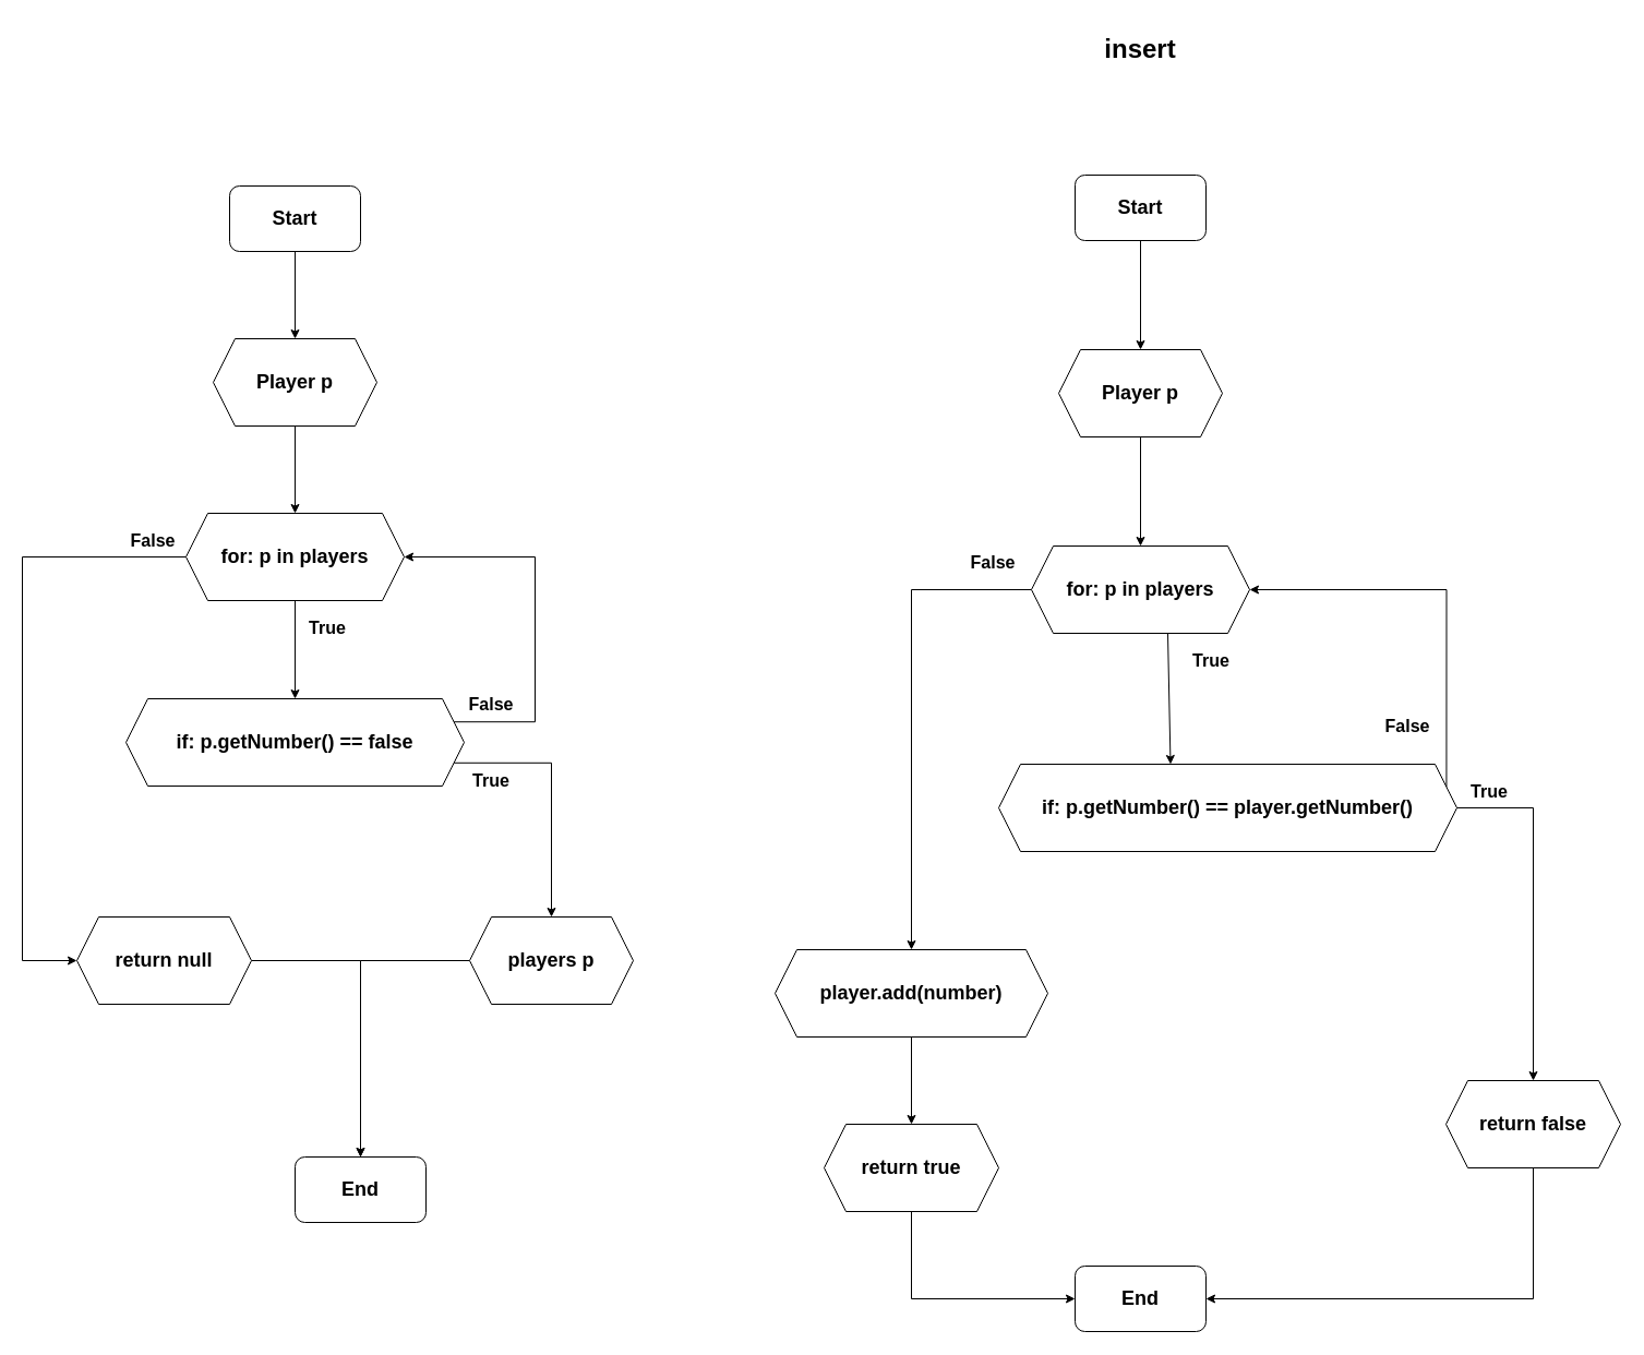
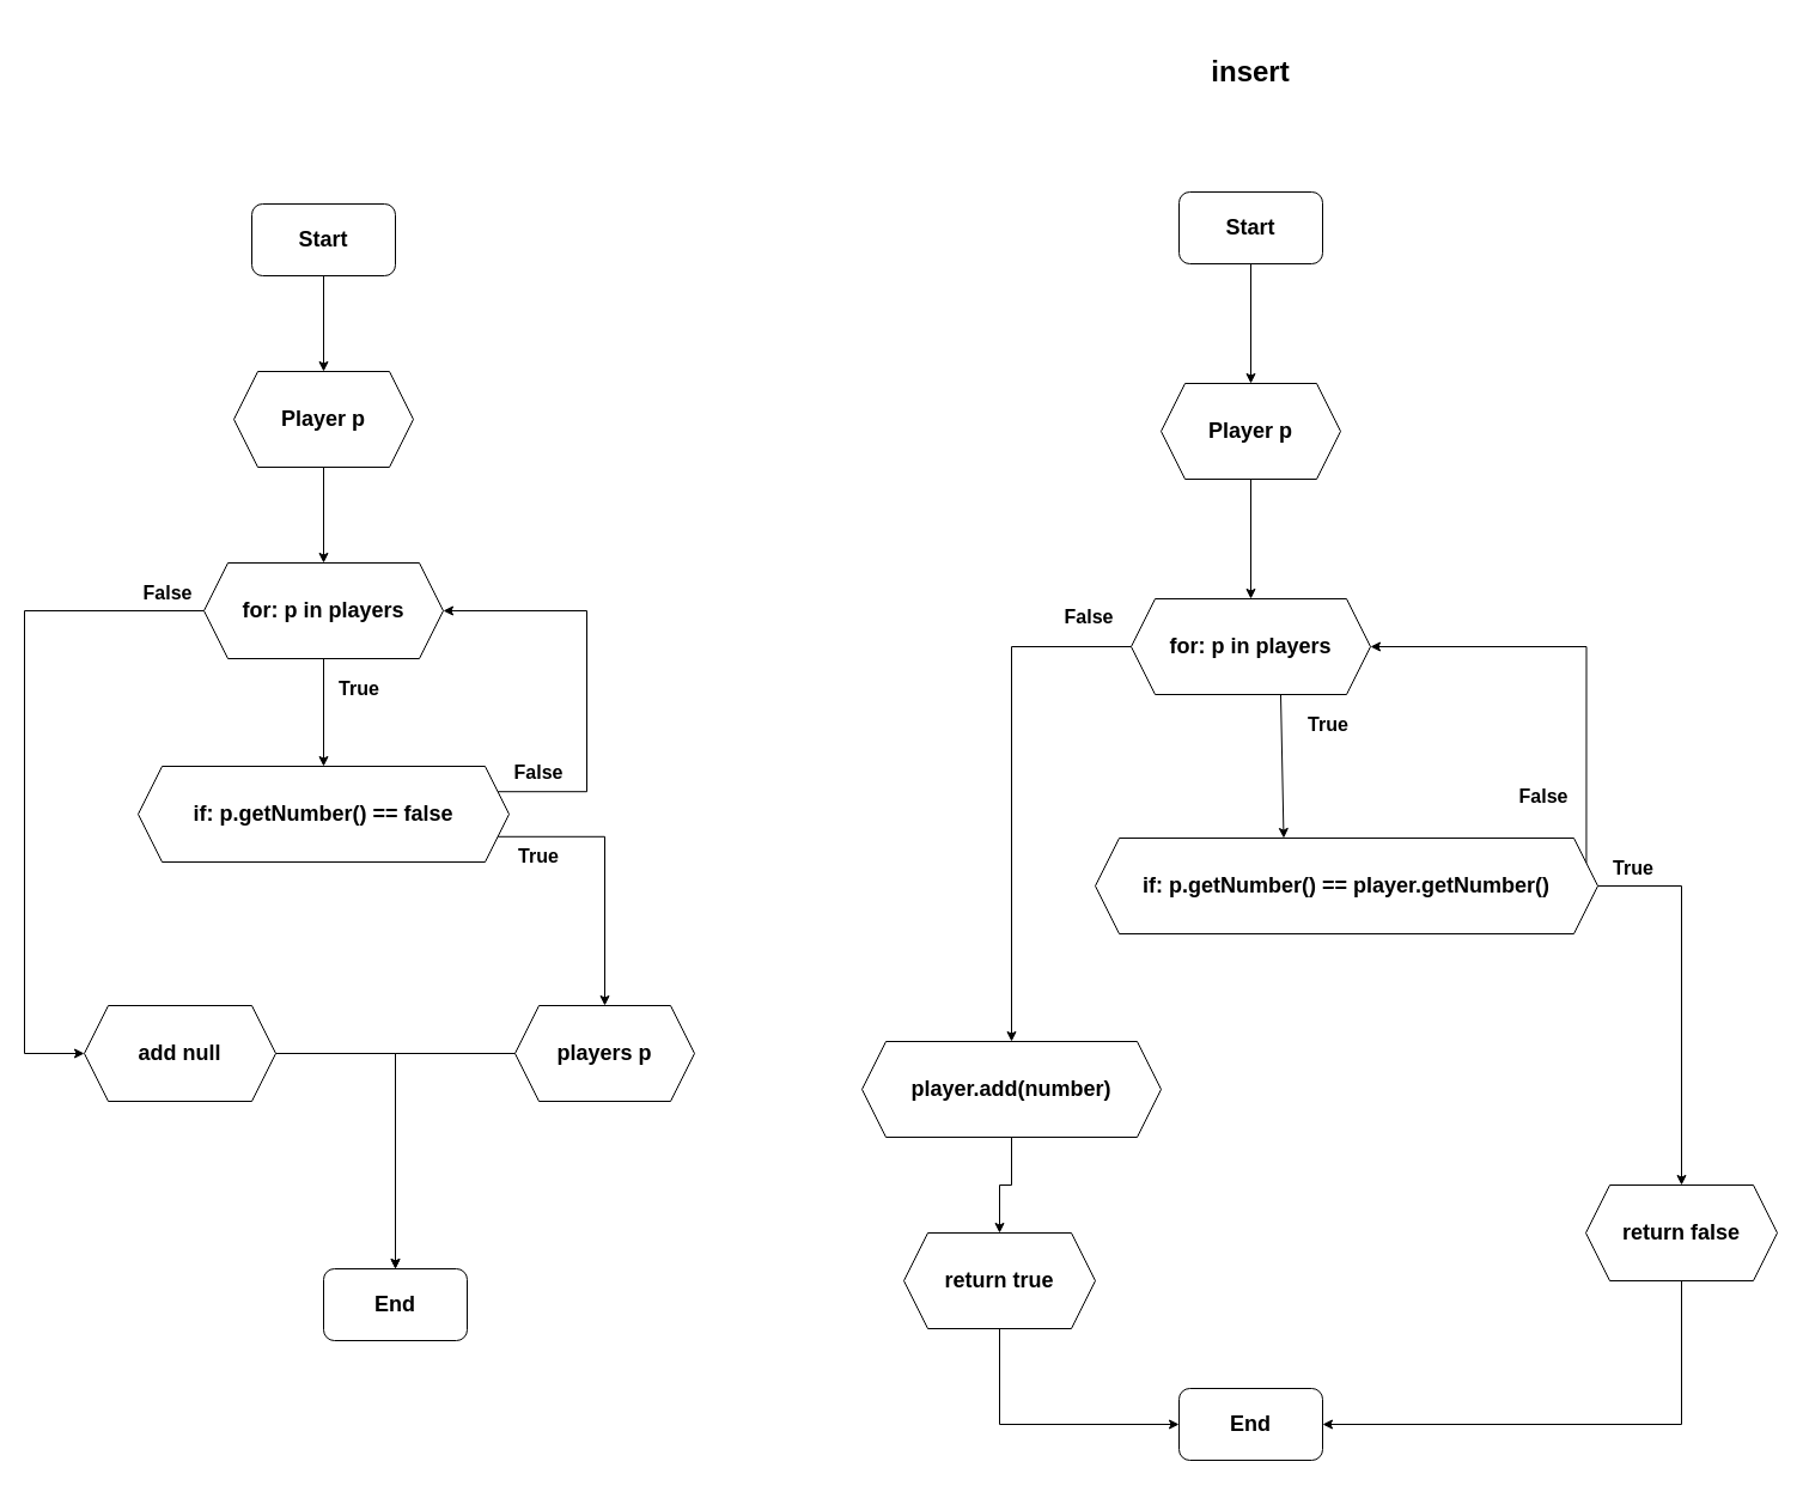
  <mxCell id="0" />
  <mxCell id="1" parent="0" />
  <mxCell id="2" style="rounded=0;orthogonalLoop=1;jettySize=auto;html=1;exitX=0.5;exitY=1;exitDx=0;exitDy=0;" edge="1" parent="1" source="3" target="6"><mxGeometry relative="1" as="geometry" /></mxCell>
  <mxCell id="3" value="&lt;font style=&quot;font-size: 18px;&quot;&gt;&lt;b&gt;Start&lt;/b&gt;&lt;/font&gt;" style="rounded=1;whiteSpace=wrap;html=1;" vertex="1" parent="1"><mxGeometry x="210" y="170" width="120" height="60" as="geometry" /></mxCell>
  <mxCell id="4" value="&lt;span style=&quot;font-size: 18px;&quot;&gt;&lt;b&gt;End&lt;/b&gt;&lt;/span&gt;" style="rounded=1;whiteSpace=wrap;html=1;" vertex="1" parent="1"><mxGeometry x="270" y="1060" width="120" height="60" as="geometry" /></mxCell>
  <mxCell id="5" style="rounded=0;orthogonalLoop=1;jettySize=auto;html=1;exitX=0.5;exitY=1;exitDx=0;exitDy=0;" edge="1" parent="1" source="6" target="9"><mxGeometry relative="1" as="geometry" /></mxCell>
  <mxCell id="6" value="&lt;font style=&quot;font-size: 18px;&quot;&gt;&lt;b&gt;Player p&lt;/b&gt;&lt;/font&gt;" style="shape=hexagon;perimeter=hexagonPerimeter2;whiteSpace=wrap;html=1;fixedSize=1;" vertex="1" parent="1"><mxGeometry x="195" y="310" width="150" height="80" as="geometry" /></mxCell>
  <mxCell id="7" style="rounded=0;orthogonalLoop=1;jettySize=auto;html=1;exitX=0.5;exitY=1;exitDx=0;exitDy=0;edgeStyle=orthogonalEdgeStyle;" edge="1" parent="1" source="9" target="12"><mxGeometry relative="1" as="geometry" /></mxCell>
  <mxCell id="8" style="edgeStyle=orthogonalEdgeStyle;shape=connector;rounded=0;orthogonalLoop=1;jettySize=auto;html=1;exitX=0;exitY=0.5;exitDx=0;exitDy=0;entryX=0;entryY=0.5;entryDx=0;entryDy=0;labelBackgroundColor=default;strokeColor=default;fontFamily=Helvetica;fontSize=11;fontColor=default;endArrow=classic;" edge="1" parent="1" source="9" target="16"><mxGeometry relative="1" as="geometry"><Array as="points"><mxPoint x="20" y="510" /><mxPoint x="20" y="880" /></Array></mxGeometry></mxCell>
  <mxCell id="9" value="&lt;span style=&quot;font-size: 18px;&quot;&gt;&lt;b&gt;for: p in players&lt;/b&gt;&lt;/span&gt;" style="shape=hexagon;perimeter=hexagonPerimeter2;whiteSpace=wrap;html=1;fixedSize=1;" vertex="1" parent="1"><mxGeometry x="170" y="470" width="200" height="80" as="geometry" /></mxCell>
  <mxCell id="10" style="edgeStyle=orthogonalEdgeStyle;shape=connector;rounded=0;orthogonalLoop=1;jettySize=auto;html=1;exitX=1;exitY=0.75;exitDx=0;exitDy=0;entryX=0.5;entryY=0;entryDx=0;entryDy=0;labelBackgroundColor=default;strokeColor=default;fontFamily=Helvetica;fontSize=11;fontColor=default;endArrow=classic;" edge="1" parent="1" source="12" target="14"><mxGeometry relative="1" as="geometry" /></mxCell>
  <mxCell id="11" style="edgeStyle=orthogonalEdgeStyle;shape=connector;rounded=0;orthogonalLoop=1;jettySize=auto;html=1;exitX=1;exitY=0.25;exitDx=0;exitDy=0;entryX=1;entryY=0.5;entryDx=0;entryDy=0;labelBackgroundColor=default;strokeColor=default;fontFamily=Helvetica;fontSize=11;fontColor=default;endArrow=classic;" edge="1" parent="1" source="12" target="9"><mxGeometry relative="1" as="geometry"><Array as="points"><mxPoint x="490" y="661" /><mxPoint x="490" y="510" /></Array></mxGeometry></mxCell>
  <mxCell id="12" value="&lt;span style=&quot;font-size: 18px;&quot;&gt;&lt;b&gt;if: p.getNumber() == false&lt;/b&gt;&lt;/span&gt;" style="shape=hexagon;perimeter=hexagonPerimeter2;whiteSpace=wrap;html=1;fixedSize=1;" vertex="1" parent="1"><mxGeometry x="115" y="640" width="310" height="80" as="geometry" /></mxCell>
  <mxCell id="13" style="edgeStyle=orthogonalEdgeStyle;shape=connector;rounded=0;orthogonalLoop=1;jettySize=auto;html=1;exitX=0;exitY=0.5;exitDx=0;exitDy=0;entryX=0.5;entryY=0;entryDx=0;entryDy=0;labelBackgroundColor=default;strokeColor=default;fontFamily=Helvetica;fontSize=11;fontColor=default;endArrow=classic;" edge="1" parent="1" source="14" target="4"><mxGeometry relative="1" as="geometry" /></mxCell>
  <mxCell id="14" value="&lt;span style=&quot;font-size: 18px;&quot;&gt;&lt;b&gt;players p&lt;/b&gt;&lt;/span&gt;" style="shape=hexagon;perimeter=hexagonPerimeter2;whiteSpace=wrap;html=1;fixedSize=1;" vertex="1" parent="1"><mxGeometry x="430" y="840" width="150" height="80" as="geometry" /></mxCell>
  <mxCell id="15" style="edgeStyle=orthogonalEdgeStyle;shape=connector;rounded=0;orthogonalLoop=1;jettySize=auto;html=1;exitX=1;exitY=0.5;exitDx=0;exitDy=0;labelBackgroundColor=default;strokeColor=default;fontFamily=Helvetica;fontSize=11;fontColor=default;endArrow=classic;" edge="1" parent="1" source="16" target="4"><mxGeometry relative="1" as="geometry" /></mxCell>
- <mxCell id="16" value="&lt;span style=&quot;font-size: 18px;&quot;&gt;&lt;b&gt;return null&lt;/b&gt;&lt;/span&gt;" style="shape=hexagon;perimeter=hexagonPerimeter2;whiteSpace=wrap;html=1;fixedSize=1;" vertex="1" parent="1"><mxGeometry x="70" y="840" width="160" height="80" as="geometry" /></mxCell>
+ <mxCell id="16" value="&lt;span style=&quot;font-size: 18px;&quot;&gt;&lt;b&gt;add null&lt;/b&gt;&lt;/span&gt;" style="shape=hexagon;perimeter=hexagonPerimeter2;whiteSpace=wrap;html=1;fixedSize=1;" vertex="1" parent="1"><mxGeometry x="70" y="840" width="160" height="80" as="geometry" /></mxCell>
  <mxCell id="17" value="&lt;font size=&quot;1&quot; style=&quot;&quot;&gt;&lt;b style=&quot;font-size: 16px;&quot;&gt;True&lt;/b&gt;&lt;/font&gt;" style="text;strokeColor=none;align=center;fillColor=none;html=1;verticalAlign=middle;whiteSpace=wrap;rounded=0;fontSize=11;fontFamily=Helvetica;fontColor=default;" vertex="1" parent="1"><mxGeometry x="270" y="560" width="60" height="30" as="geometry" /></mxCell>
  <mxCell id="18" value="&lt;font size=&quot;1&quot; style=&quot;&quot;&gt;&lt;b style=&quot;font-size: 16px;&quot;&gt;True&lt;/b&gt;&lt;/font&gt;" style="text;strokeColor=none;align=center;fillColor=none;html=1;verticalAlign=middle;whiteSpace=wrap;rounded=0;fontSize=11;fontFamily=Helvetica;fontColor=default;" vertex="1" parent="1"><mxGeometry x="420" y="700" width="60" height="30" as="geometry" /></mxCell>
  <mxCell id="19" value="&lt;font style=&quot;font-size: 16px;&quot;&gt;&lt;b&gt;False&lt;/b&gt;&lt;/font&gt;" style="text;strokeColor=none;align=center;fillColor=none;html=1;verticalAlign=middle;whiteSpace=wrap;rounded=0;fontSize=11;fontFamily=Helvetica;fontColor=default;" vertex="1" parent="1"><mxGeometry x="420" y="630" width="60" height="30" as="geometry" /></mxCell>
  <mxCell id="20" value="&lt;font style=&quot;font-size: 16px;&quot;&gt;&lt;b&gt;False&lt;/b&gt;&lt;/font&gt;" style="text;strokeColor=none;align=center;fillColor=none;html=1;verticalAlign=middle;whiteSpace=wrap;rounded=0;fontSize=11;fontFamily=Helvetica;fontColor=default;" vertex="1" parent="1"><mxGeometry x="110" y="480" width="60" height="30" as="geometry" /></mxCell>
- <mxCell id="21" value="&lt;span style=&quot;font-size: 24px;&quot;&gt;&lt;b&gt;insert&lt;/b&gt;&lt;/span&gt;" style="text;strokeColor=none;align=center;fillColor=none;html=1;verticalAlign=middle;whiteSpace=wrap;rounded=0;" vertex="1" parent="1"><mxGeometry x="970" y="5" width="150" height="80" as="geometry" /></mxCell>
+ <mxCell id="21" value="&lt;span style=&quot;font-size: 24px;&quot;&gt;&lt;b&gt;insert&lt;/b&gt;&lt;/span&gt;" style="text;strokeColor=none;align=center;fillColor=none;html=1;verticalAlign=middle;whiteSpace=wrap;rounded=0;" vertex="1" parent="1"><mxGeometry x="970" y="20" width="150" height="80" as="geometry" /></mxCell>
  <mxCell id="22" style="edgeStyle=orthogonalEdgeStyle;shape=connector;rounded=0;orthogonalLoop=1;jettySize=auto;html=1;exitX=0.5;exitY=1;exitDx=0;exitDy=0;entryX=0.5;entryY=0;entryDx=0;entryDy=0;labelBackgroundColor=default;strokeColor=default;fontFamily=Helvetica;fontSize=11;fontColor=default;endArrow=classic;" edge="1" parent="1" source="23" target="26"><mxGeometry relative="1" as="geometry" /></mxCell>
  <mxCell id="23" value="&lt;font style=&quot;font-size: 18px;&quot;&gt;&lt;b&gt;Start&lt;/b&gt;&lt;/font&gt;" style="rounded=1;whiteSpace=wrap;html=1;" vertex="1" parent="1"><mxGeometry x="985" y="160" width="120" height="60" as="geometry" /></mxCell>
  <mxCell id="24" value="&lt;span style=&quot;font-size: 18px;&quot;&gt;&lt;b&gt;End&lt;/b&gt;&lt;/span&gt;" style="rounded=1;whiteSpace=wrap;html=1;" vertex="1" parent="1"><mxGeometry x="985" y="1160" width="120" height="60" as="geometry" /></mxCell>
  <mxCell id="25" style="edgeStyle=orthogonalEdgeStyle;shape=connector;rounded=0;orthogonalLoop=1;jettySize=auto;html=1;exitX=0.5;exitY=1;exitDx=0;exitDy=0;entryX=0.5;entryY=0;entryDx=0;entryDy=0;labelBackgroundColor=default;strokeColor=default;fontFamily=Helvetica;fontSize=11;fontColor=default;endArrow=classic;" edge="1" parent="1" source="26" target="29"><mxGeometry relative="1" as="geometry" /></mxCell>
  <mxCell id="26" value="&lt;font style=&quot;font-size: 18px;&quot;&gt;&lt;b&gt;Player p&lt;/b&gt;&lt;/font&gt;" style="shape=hexagon;perimeter=hexagonPerimeter2;whiteSpace=wrap;html=1;fixedSize=1;" vertex="1" parent="1"><mxGeometry x="970" y="320" width="150" height="80" as="geometry" /></mxCell>
  <mxCell id="27" style="edgeStyle=orthogonalEdgeStyle;shape=connector;rounded=0;orthogonalLoop=1;jettySize=auto;html=1;exitX=0;exitY=0.5;exitDx=0;exitDy=0;entryX=0.5;entryY=0;entryDx=0;entryDy=0;labelBackgroundColor=default;strokeColor=default;fontFamily=Helvetica;fontSize=11;fontColor=default;endArrow=classic;" edge="1" parent="1" source="29" target="36"><mxGeometry relative="1" as="geometry" /></mxCell>
  <mxCell id="28" style="shape=connector;rounded=0;orthogonalLoop=1;jettySize=auto;html=1;exitX=0.625;exitY=1;exitDx=0;exitDy=0;labelBackgroundColor=default;strokeColor=default;fontFamily=Helvetica;fontSize=11;fontColor=default;endArrow=classic;entryX=0.375;entryY=0;entryDx=0;entryDy=0;" edge="1" parent="1" source="29" target="32"><mxGeometry relative="1" as="geometry" /></mxCell>
  <mxCell id="29" value="&lt;span style=&quot;font-size: 18px;&quot;&gt;&lt;b&gt;for: p in players&lt;/b&gt;&lt;/span&gt;" style="shape=hexagon;perimeter=hexagonPerimeter2;whiteSpace=wrap;html=1;fixedSize=1;" vertex="1" parent="1"><mxGeometry x="945" y="500" width="200" height="80" as="geometry" /></mxCell>
  <mxCell id="30" style="edgeStyle=orthogonalEdgeStyle;shape=connector;rounded=0;orthogonalLoop=1;jettySize=auto;html=1;exitX=1;exitY=0.25;exitDx=0;exitDy=0;entryX=1;entryY=0.5;entryDx=0;entryDy=0;labelBackgroundColor=default;strokeColor=default;fontFamily=Helvetica;fontSize=11;fontColor=default;endArrow=classic;" edge="1" parent="1" source="32" target="29"><mxGeometry relative="1" as="geometry" /></mxCell>
  <mxCell id="31" style="edgeStyle=orthogonalEdgeStyle;shape=connector;rounded=0;orthogonalLoop=1;jettySize=auto;html=1;exitX=1;exitY=0.5;exitDx=0;exitDy=0;labelBackgroundColor=default;strokeColor=default;fontFamily=Helvetica;fontSize=11;fontColor=default;endArrow=classic;" edge="1" parent="1" source="32" target="34"><mxGeometry relative="1" as="geometry" /></mxCell>
  <mxCell id="32" value="&lt;span style=&quot;font-size: 18px;&quot;&gt;&lt;b&gt;if: p.getNumber() == player.getNumber()&lt;/b&gt;&lt;/span&gt;" style="shape=hexagon;perimeter=hexagonPerimeter2;whiteSpace=wrap;html=1;fixedSize=1;" vertex="1" parent="1"><mxGeometry x="915" y="700" width="420" height="80" as="geometry" /></mxCell>
  <mxCell id="33" style="edgeStyle=orthogonalEdgeStyle;shape=connector;rounded=0;orthogonalLoop=1;jettySize=auto;html=1;exitX=0.5;exitY=1;exitDx=0;exitDy=0;entryX=1;entryY=0.5;entryDx=0;entryDy=0;labelBackgroundColor=default;strokeColor=default;fontFamily=Helvetica;fontSize=11;fontColor=default;endArrow=classic;" edge="1" parent="1" source="34" target="24"><mxGeometry relative="1" as="geometry" /></mxCell>
  <mxCell id="34" value="&lt;span style=&quot;font-size: 18px;&quot;&gt;&lt;b&gt;return false&lt;/b&gt;&lt;/span&gt;" style="shape=hexagon;perimeter=hexagonPerimeter2;whiteSpace=wrap;html=1;fixedSize=1;" vertex="1" parent="1"><mxGeometry x="1325" y="990" width="160" height="80" as="geometry" /></mxCell>
  <mxCell id="35" style="edgeStyle=orthogonalEdgeStyle;shape=connector;rounded=0;orthogonalLoop=1;jettySize=auto;html=1;exitX=0.5;exitY=1;exitDx=0;exitDy=0;labelBackgroundColor=default;strokeColor=default;fontFamily=Helvetica;fontSize=11;fontColor=default;endArrow=classic;" edge="1" parent="1" source="36" target="38"><mxGeometry relative="1" as="geometry" /></mxCell>
- <mxCell id="36" value="&lt;span style=&quot;font-size: 18px;&quot;&gt;&lt;b&gt;player.add(number)&lt;/b&gt;&lt;/span&gt;" style="shape=hexagon;perimeter=hexagonPerimeter2;whiteSpace=wrap;html=1;fixedSize=1;" vertex="1" parent="1"><mxGeometry x="710" y="870" width="250" height="80" as="geometry" /></mxCell>
+ <mxCell id="36" value="&lt;span style=&quot;font-size: 18px;&quot;&gt;&lt;b&gt;player.add(number)&lt;/b&gt;&lt;/span&gt;" style="shape=hexagon;perimeter=hexagonPerimeter2;whiteSpace=wrap;html=1;fixedSize=1;" vertex="1" parent="1"><mxGeometry x="720" y="870" width="250" height="80" as="geometry" /></mxCell>
  <mxCell id="37" style="edgeStyle=orthogonalEdgeStyle;shape=connector;rounded=0;orthogonalLoop=1;jettySize=auto;html=1;exitX=0.5;exitY=1;exitDx=0;exitDy=0;entryX=0;entryY=0.5;entryDx=0;entryDy=0;labelBackgroundColor=default;strokeColor=default;fontFamily=Helvetica;fontSize=11;fontColor=default;endArrow=classic;" edge="1" parent="1" source="38" target="24"><mxGeometry relative="1" as="geometry" /></mxCell>
  <mxCell id="38" value="&lt;span style=&quot;font-size: 18px;&quot;&gt;&lt;b&gt;return true&lt;/b&gt;&lt;/span&gt;" style="shape=hexagon;perimeter=hexagonPerimeter2;whiteSpace=wrap;html=1;fixedSize=1;" vertex="1" parent="1"><mxGeometry x="755" y="1030" width="160" height="80" as="geometry" /></mxCell>
  <mxCell id="39" value="&lt;font style=&quot;font-size: 16px;&quot;&gt;&lt;b&gt;False&lt;/b&gt;&lt;/font&gt;" style="text;strokeColor=none;align=center;fillColor=none;html=1;verticalAlign=middle;whiteSpace=wrap;rounded=0;fontSize=11;fontFamily=Helvetica;fontColor=default;" vertex="1" parent="1"><mxGeometry x="1260" y="650" width="60" height="30" as="geometry" /></mxCell>
  <mxCell id="40" value="&lt;font style=&quot;font-size: 16px;&quot;&gt;&lt;b&gt;False&lt;/b&gt;&lt;/font&gt;" style="text;strokeColor=none;align=center;fillColor=none;html=1;verticalAlign=middle;whiteSpace=wrap;rounded=0;fontSize=11;fontFamily=Helvetica;fontColor=default;" vertex="1" parent="1"><mxGeometry x="880" y="500" width="60" height="30" as="geometry" /></mxCell>
  <mxCell id="41" value="&lt;font size=&quot;1&quot; style=&quot;&quot;&gt;&lt;b style=&quot;font-size: 16px;&quot;&gt;True&lt;/b&gt;&lt;/font&gt;" style="text;strokeColor=none;align=center;fillColor=none;html=1;verticalAlign=middle;whiteSpace=wrap;rounded=0;fontSize=11;fontFamily=Helvetica;fontColor=default;" vertex="1" parent="1"><mxGeometry x="1080" y="590" width="60" height="30" as="geometry" /></mxCell>
  <mxCell id="42" value="&lt;font size=&quot;1&quot; style=&quot;&quot;&gt;&lt;b style=&quot;font-size: 16px;&quot;&gt;True&lt;/b&gt;&lt;/font&gt;" style="text;strokeColor=none;align=center;fillColor=none;html=1;verticalAlign=middle;whiteSpace=wrap;rounded=0;fontSize=11;fontFamily=Helvetica;fontColor=default;" vertex="1" parent="1"><mxGeometry x="1335" y="710" width="60" height="30" as="geometry" /></mxCell>
